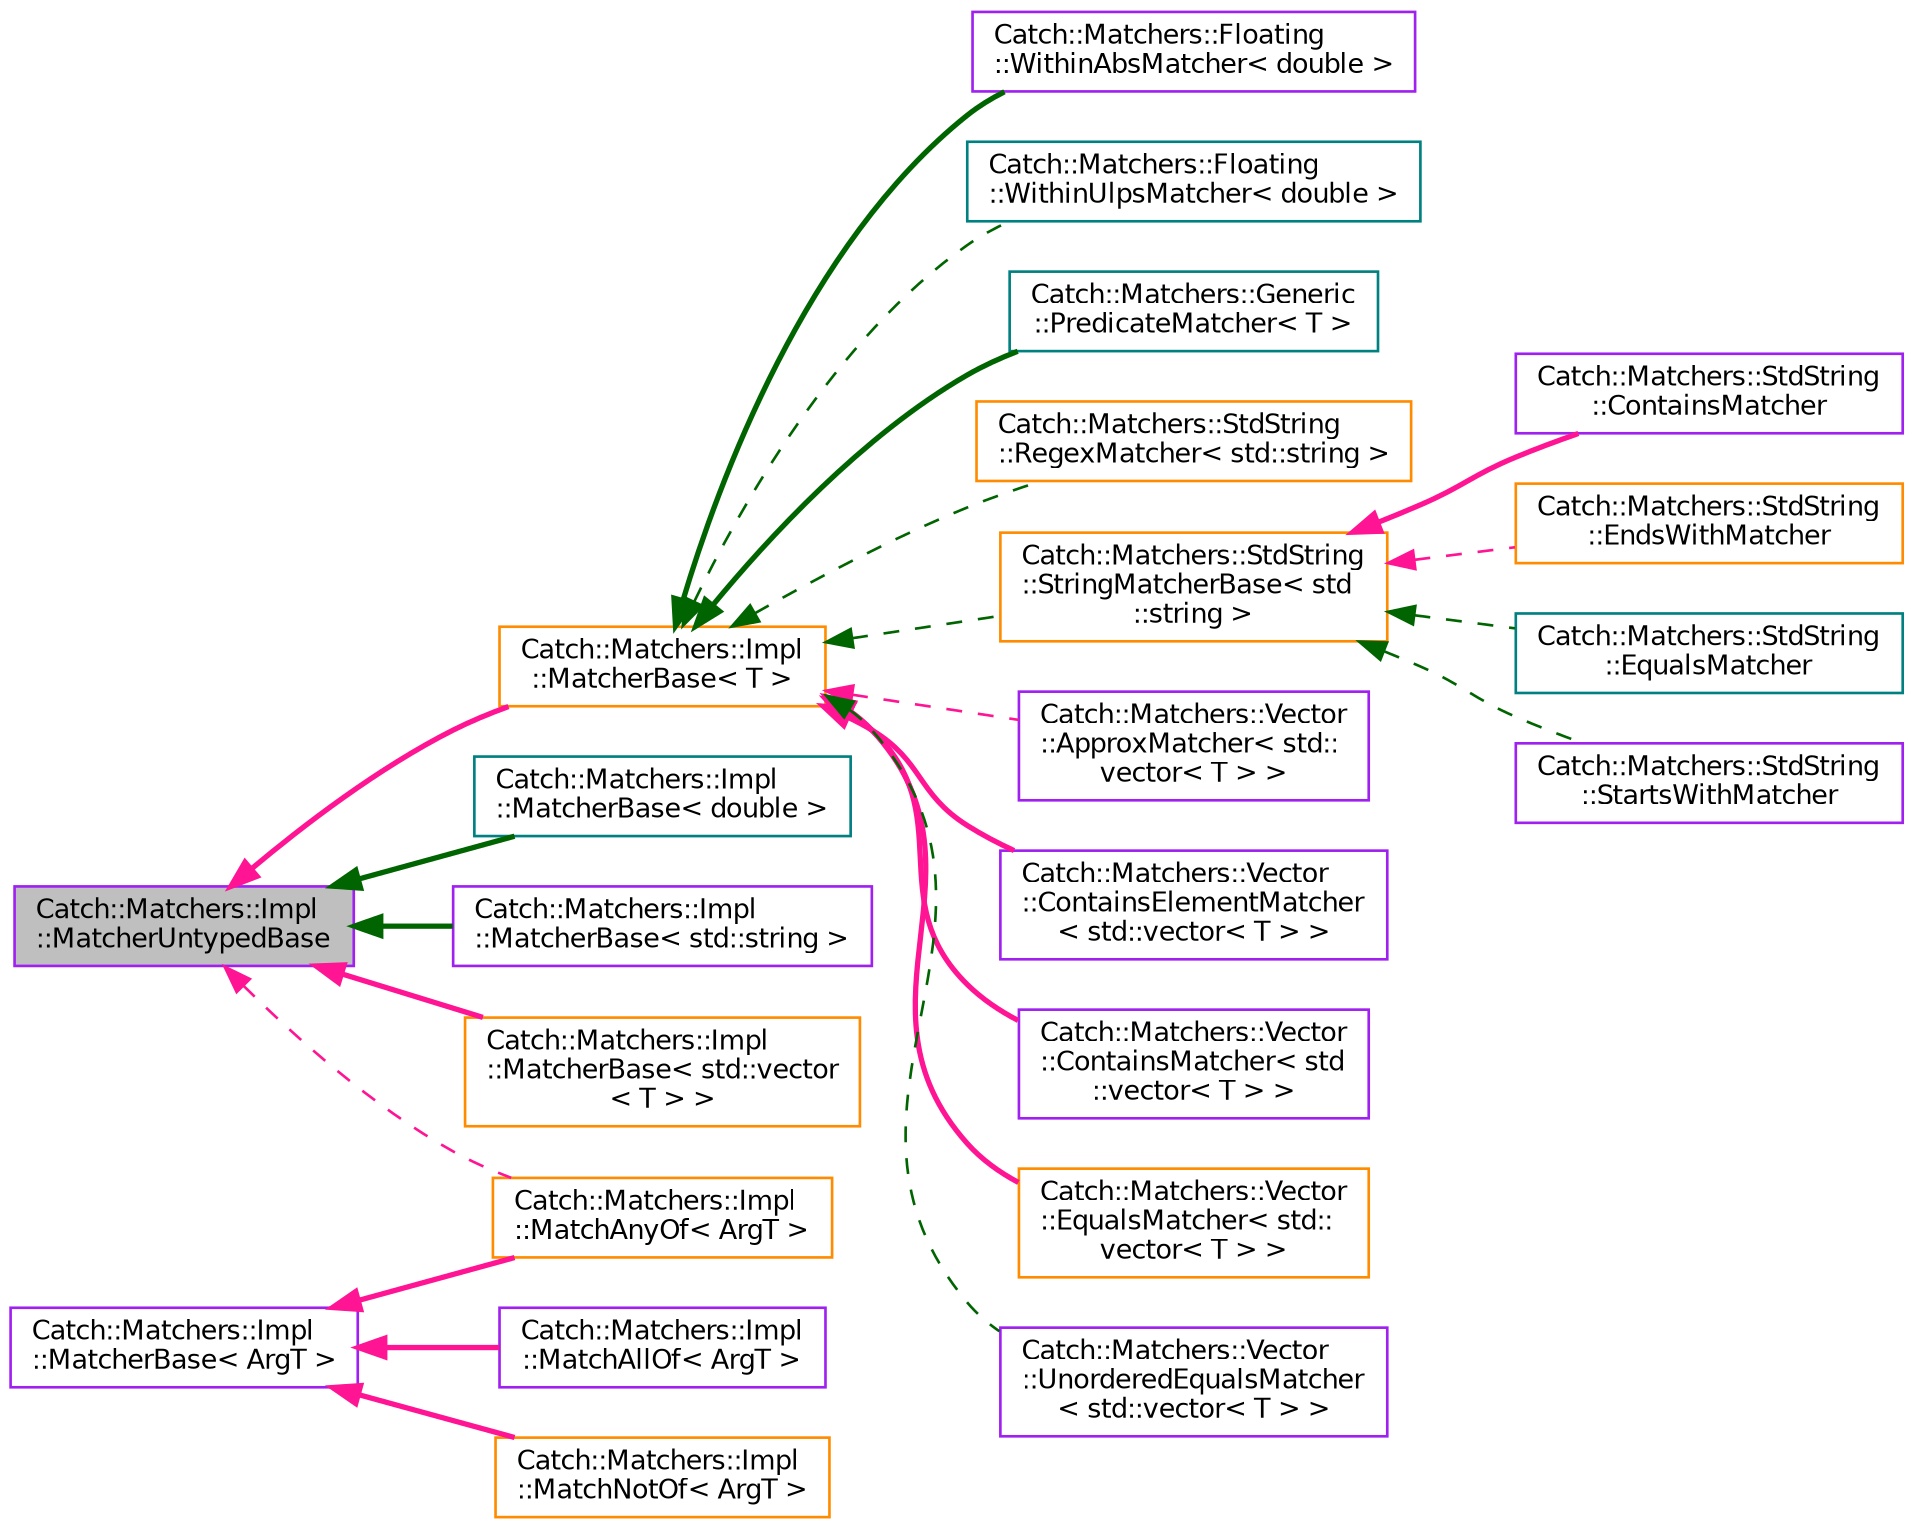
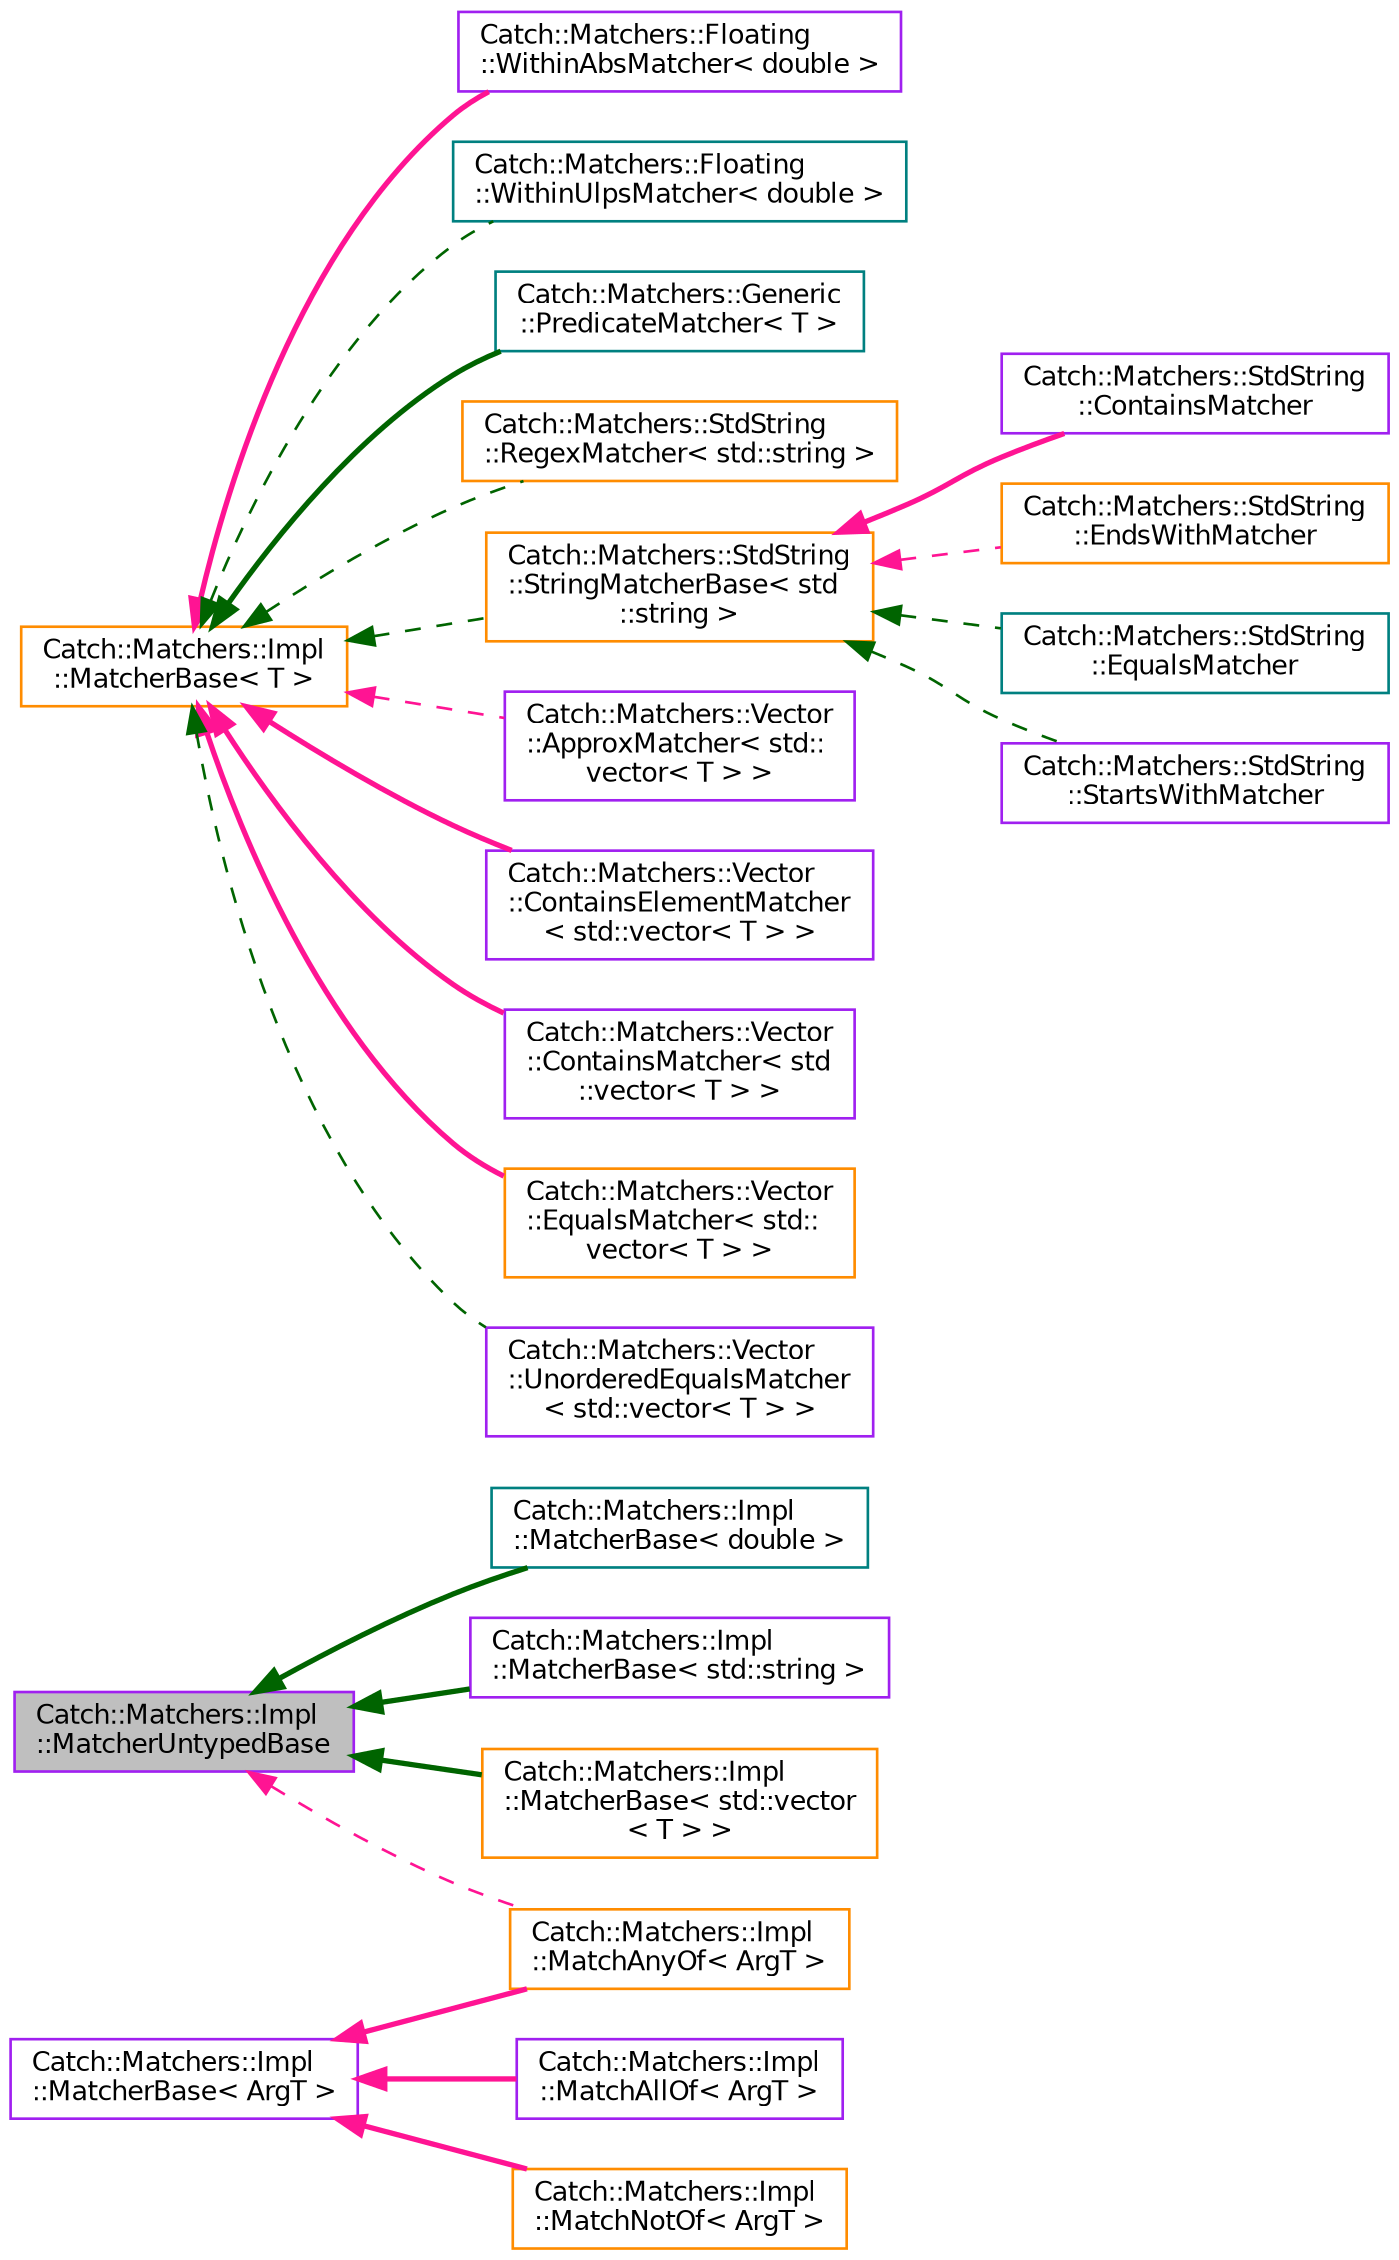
  digraph {
    rankdir=LR
    node [color=purple fillcolor=white fontname=Helvetica fontsize=10 shape=record style=filled]
    edge [color=deeppink dir=back fontname=Helvetica fontsize=10 labelfontname=Helvetica labelfontsize=10 style=bold]
    n1 [fillcolor=grey75 fontcolor=black height=0.2 label="Catch::Matchers::Impl\l::MatcherUntypedBase" width=0.4]
    n2 [color=darkorange height=0.2 label="Catch::Matchers::Impl\l::MatcherBase\< T \>" width=0.4]
    n3 [color=teal height=0.2 label="Catch::Matchers::Impl\l::MatcherBase\< double \>" width=0.4]
    n4 [height=0.2 label="Catch::Matchers::Impl\l::MatcherBase\< std::string \>" width=0.4]
    n5 [color=darkorange height=0.2 label="Catch::Matchers::Impl\l::MatcherBase\< std::vector\l\< T \> \>" width=0.4]
    n6 [color=darkorange height=0.2 label="Catch::Matchers::Impl\l::MatchAnyOf\< ArgT \>" width=0.4]
    n7 [height=0.2 label="Catch::Matchers::Floating\l::WithinAbsMatcher\< double \>" width=0.4]
    n8 [color=teal height=0.2 label="Catch::Matchers::Floating\l::WithinUlpsMatcher\< double \>" width=0.4]
    n9 [color=teal height=0.2 label="Catch::Matchers::Generic\l::PredicateMatcher\< T \>" width=0.4]
    n10 [color=darkorange height=0.2 label="Catch::Matchers::StdString\l::RegexMatcher\< std::string \>" width=0.4]
    n11 [color=darkorange height=0.2 label="Catch::Matchers::StdString\l::StringMatcherBase\< std\l::string \>" width=0.4]
    n12 [height=0.2 label="Catch::Matchers::Vector\l::ApproxMatcher\< std::\lvector\< T \> \>" width=0.4]
    n13 [height=0.2 label="Catch::Matchers::Vector\l::ContainsElementMatcher\l\< std::vector\< T \> \>" width=0.4]
    n14 [height=0.2 label="Catch::Matchers::Vector\l::ContainsMatcher\< std\l::vector\< T \> \>" width=0.4]
    n15 [color=darkorange height=0.2 label="Catch::Matchers::Vector\l::EqualsMatcher\< std::\lvector\< T \> \>" width=0.4]
    n16 [height=0.2 label="Catch::Matchers::Vector\l::UnorderedEqualsMatcher\l\< std::vector\< T \> \>" width=0.4]
    n17 [height=0.2 label="Catch::Matchers::Impl\l::MatcherBase\< ArgT \>" width=0.4]
    n18 [height=0.2 label="Catch::Matchers::Impl\l::MatchAllOf\< ArgT \>" width=0.4]
    n19 [color=darkorange height=0.2 label="Catch::Matchers::Impl\l::MatchNotOf\< ArgT \>" width=0.4]
    n20 [height=0.2 label="Catch::Matchers::StdString\l::ContainsMatcher" width=0.4]
    n21 [color=darkorange height=0.2 label="Catch::Matchers::StdString\l::EndsWithMatcher" width=0.4]
    n22 [color=teal height=0.2 label="Catch::Matchers::StdString\l::EqualsMatcher" width=0.4]
    n23 [height=0.2 label="Catch::Matchers::StdString\l::StartsWithMatcher" width=0.4]
-   n1 -> n2
    n1 -> n3 [color=darkgreen]
    n1 -> n4 [color=darkgreen]
-   n1 -> n5
+   n1 -> n5 [color=darkgreen]
    n1 -> n6 [style=dashed]
-   n2 -> n7 [color=darkgreen]
+   n2 -> n7
    n2 -> n8 [color=darkgreen style=dashed]
    n2 -> n9 [color=darkgreen]
    n2 -> n10 [color=darkgreen style=dashed]
    n2 -> n11 [color=darkgreen style=dashed]
    n2 -> n12 [style=dashed]
    n2 -> n13
    n2 -> n14
    n2 -> n15
    n2 -> n16 [color=darkgreen style=dashed]
    n11 -> n20
    n11 -> n21 [style=dashed]
    n11 -> n22 [color=darkgreen style=dashed]
    n11 -> n23 [color=darkgreen style=dashed]
    n17 -> n6
    n17 -> n18
    n17 -> n19
  }
